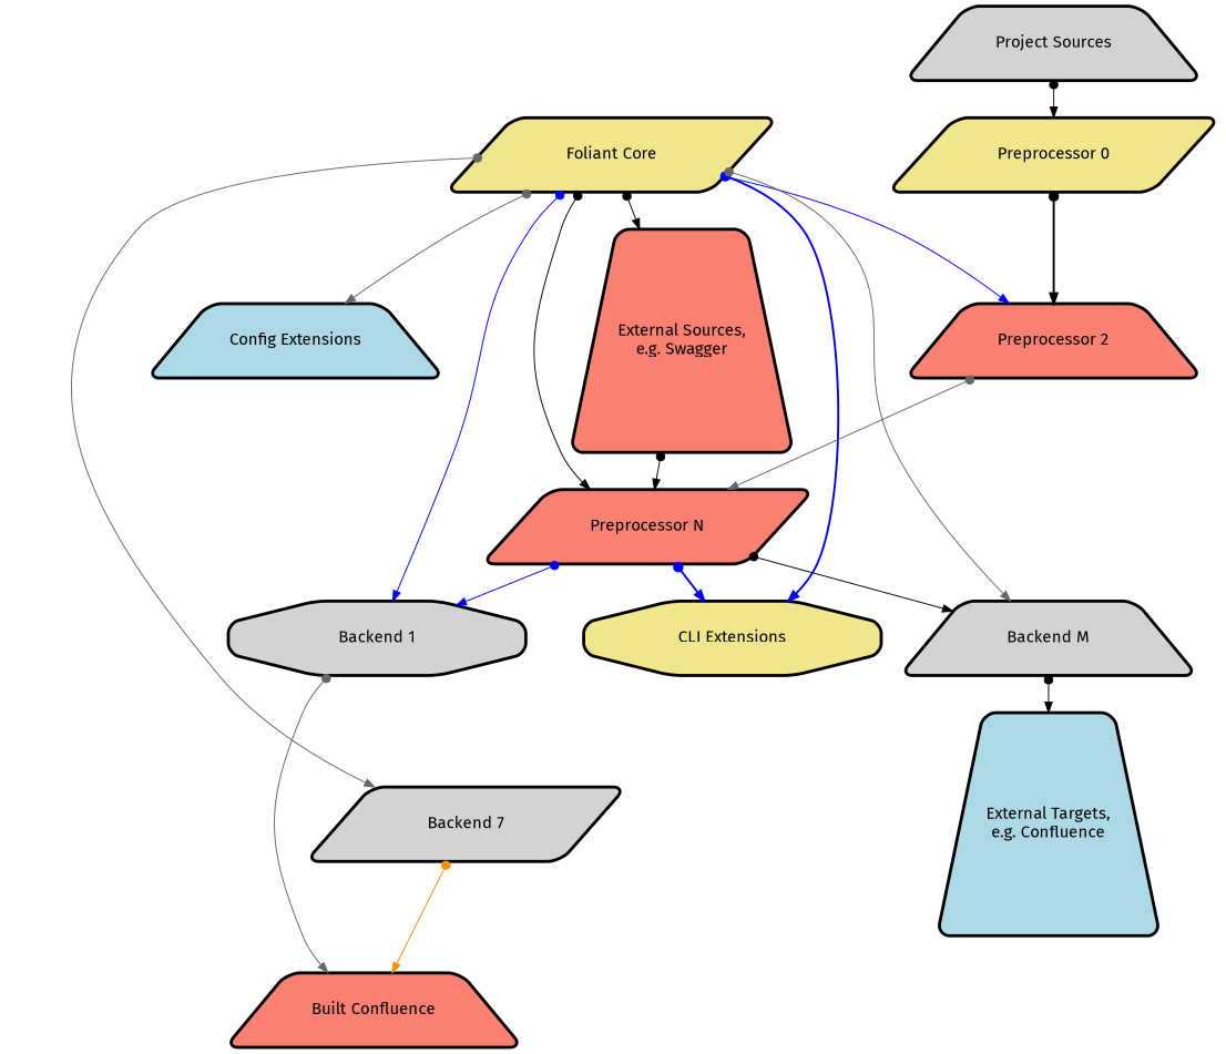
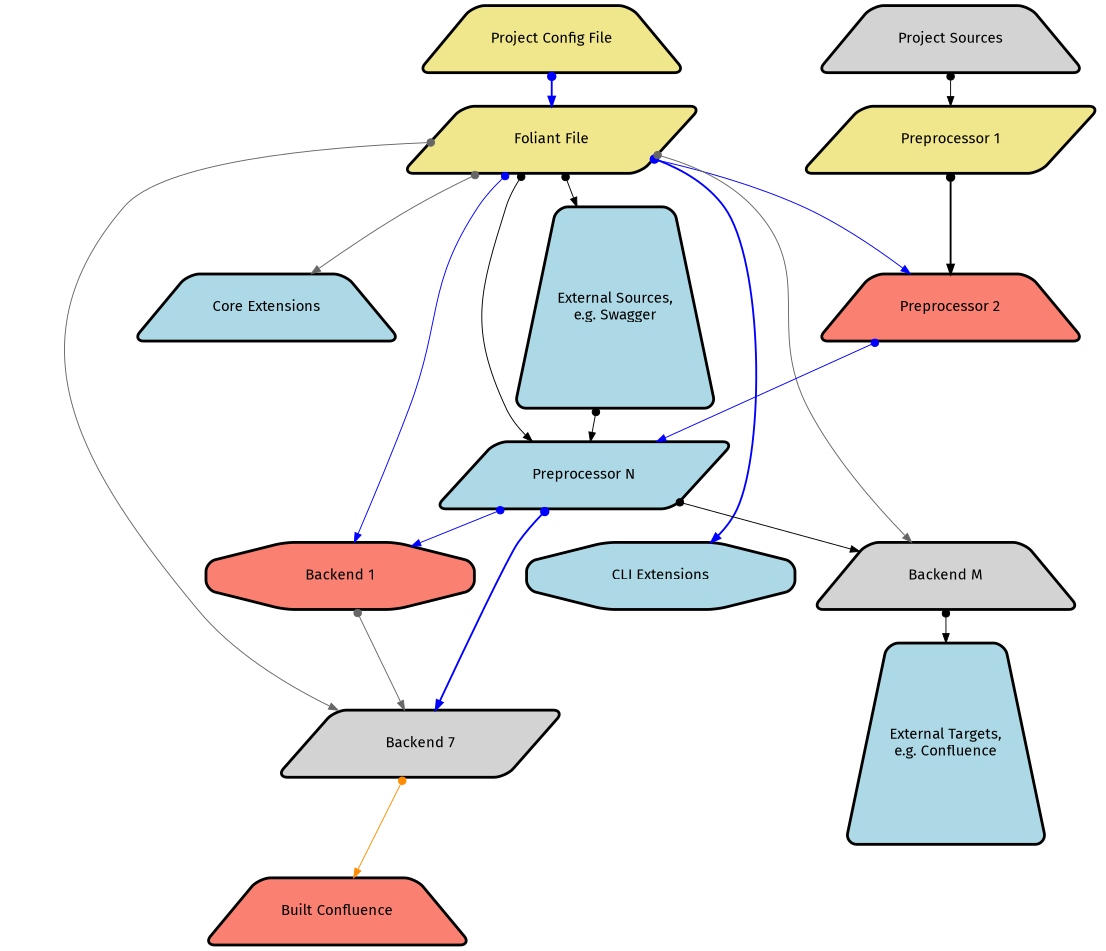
  digraph {
    fontname="Fira Sans"
    fontsize=16
    splines=true
    node [fillcolor=khaki fixedsize=true fontname="Fira Sans" fontsize=16 penwidth=3 shape=trapezium style="rounded, filled,filled"]
    edge [arrowhead=normal arrowtail=dot color=black dir=both fontname="Fira Sans" style=solid]
-   n2 [height=1 label="Foliant Core" shape=parallelogram width=4]
-   n3 [fillcolor=lightblue height=1 label="Config Extensions" width=4]
-   n4 [height=1 label="CLI Extensions" shape=octagon width=4]
+   n1 [height=1 label="Project Config File" width=4]
+   n2 [height=1 label="Foliant File" shape=parallelogram width=4]
+   n3 [fillcolor=lightblue height=1 label="Core Extensions" width=4]
+   n4 [fillcolor=lightblue height=1 label="CLI Extensions" shape=octagon width=4]
    n5 [fillcolor=salmon height=1 label="Preprocessor 2" width=4]
-   n6 [fillcolor=salmon height=1 label="Preprocessor N" shape=parallelogram width=4]
-   n7 [fillcolor=lightgrey height=1 label="Backend 1" shape=octagon width=4]
+   n6 [fillcolor=lightblue height=1 label="Preprocessor N" shape=parallelogram width=4]
+   n7 [fillcolor=salmon height=1 label="Backend 1" shape=octagon width=4]
    n8 [fillcolor=lightgrey height=1 label="Backend 7" shape=parallelogram width=4]
    n9 [fillcolor=lightgrey height=1 label="Backend M" width=4]
-   n10 [fillcolor=salmon height=3 label="External Sources,\ne.g. Swagger" width=3]
+   n10 [fillcolor=lightblue height=3 label="External Sources,\ne.g. Swagger" width=3]
    n11 [fillcolor=lightgrey height=1 label="Project Sources" width=4]
-   n12 [height=1 label="Preprocessor 0" shape=parallelogram width=4]
+   n12 [height=1 label="Preprocessor 1" shape=parallelogram width=4]
    n13 [fillcolor=salmon height=1 label="Built Confluence" width=4]
    n14 [fillcolor=lightblue height=3 label="External Targets,\ne.g. Confluence" width=3]
+   n1 -> n2 [color=blue style=bold]
    n2 -> n3 [color=gray40]
    n2 -> n4 [color=blue style=bold]
    n2 -> n5 [color=blue]
    n2 -> n6
    n2 -> n7 [color=blue]
    n2 -> n8 [color=gray40]
    n2 -> n9 [color=gray40]
    n2 -> n10
-   n5 -> n6 [color=gray40]
+   n5 -> n6 [color=blue]
    n6 -> n7 [color=blue]
-   n6 -> n4 [color=blue style=bold]
+   n6 -> n8 [color=blue style=bold]
    n6 -> n9
-   n7 -> n13 [color=gray40]
+   n7 -> n8 [color=gray40]
    n8 -> n13 [color=darkorange]
    n9 -> n14
    n10 -> n6
    n11 -> n12
    n12 -> n5 [style=bold]
  }
